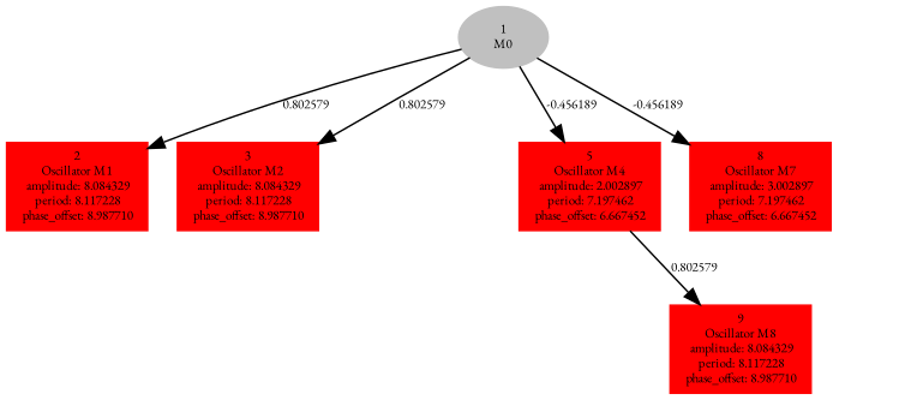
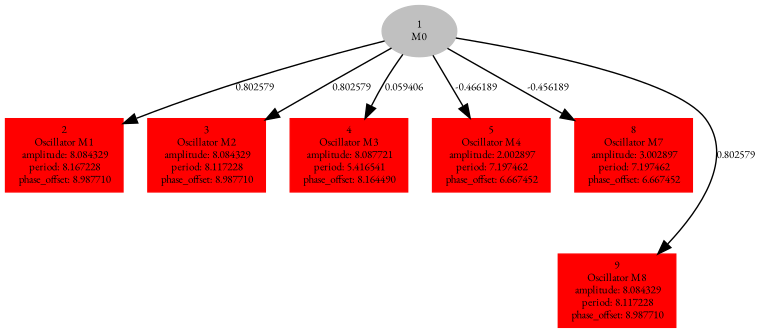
  digraph {
    fontname="EB Garamond"
    forcelabels=true
    node [color=red fontname="EB Garamond" fontsize=8 style=filled shape=box]
    edge [fontname="EB Garamond" fontsize=8]
    n1 [color=grey label=<1<BR/>M0> shape=""]
-   n2 [label=<2<BR />Oscillator M1<BR /> amplitude: 8.084329<BR /> period: 8.117228<BR /> phase_offset: 8.987710>]
+   n2 [label=<2<BR />Oscillator M1<BR /> amplitude: 8.084329<BR /> period: 8.167228<BR /> phase_offset: 8.987710>]
    n3 [label=<3<BR />Oscillator M2<BR /> amplitude: 8.084329<BR /> period: 8.117228<BR /> phase_offset: 8.987710>]
+   n4 [label=<4<BR />Oscillator M3<BR /> amplitude: 8.087721<BR /> period: 5.416541<BR /> phase_offset: 8.164490>]
    n5 [label=<5<BR />Oscillator M4<BR /> amplitude: 2.002897<BR /> period: 7.197462<BR /> phase_offset: 6.667452>]
    n6 [label=<8<BR />Oscillator M7<BR /> amplitude: 3.002897<BR /> period: 7.197462<BR /> phase_offset: 6.667452>]
    n7 [label=<9<BR />Oscillator M8<BR /> amplitude: 8.084329<BR /> period: 8.117228<BR /> phase_offset: 8.987710>]
    n1 -> n2 [label="0.802579 "]
    n1 -> n3 [label="0.802579 "]
-   n1 -> n5 [label="-0.456189 "]
+   n1 -> n4 [label="0.059406 "]
+   n1 -> n5 [label="-0.466189 "]
    n1 -> n6 [label="-0.456189 "]
-   n5 -> n7 [label="0.802579 "]
+   n1 -> n7 [label="0.802579 "]
  }
